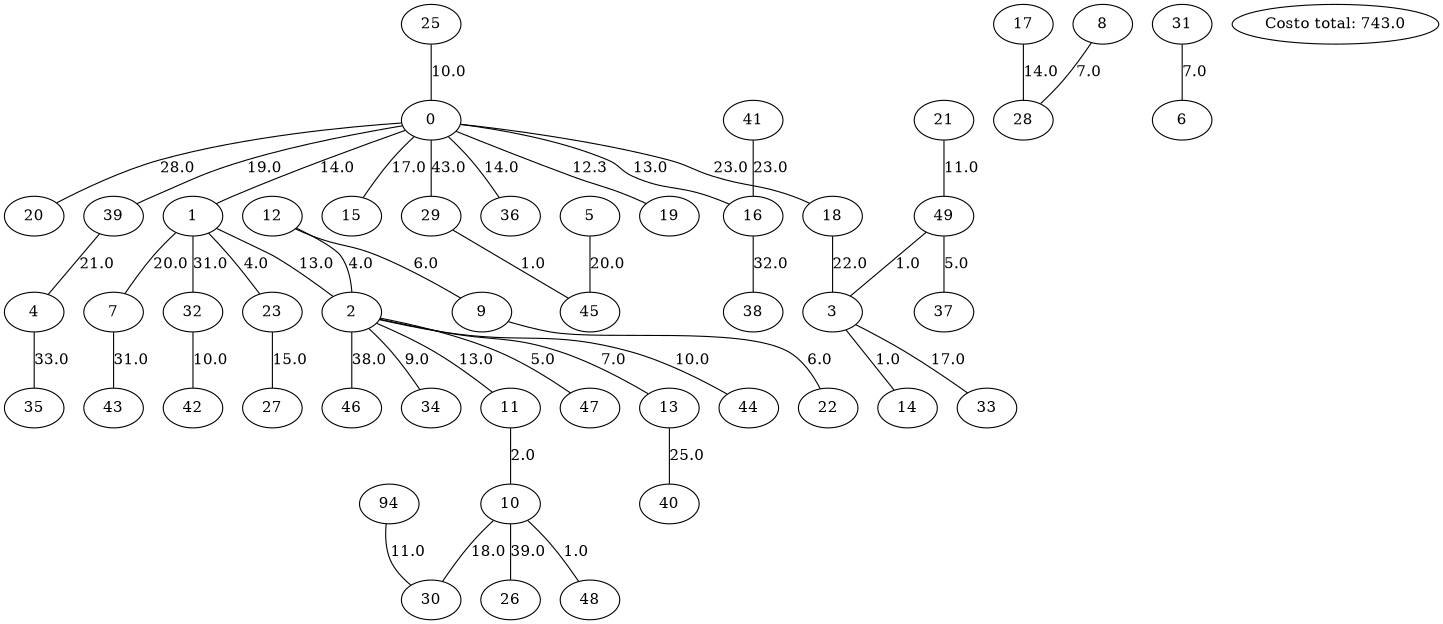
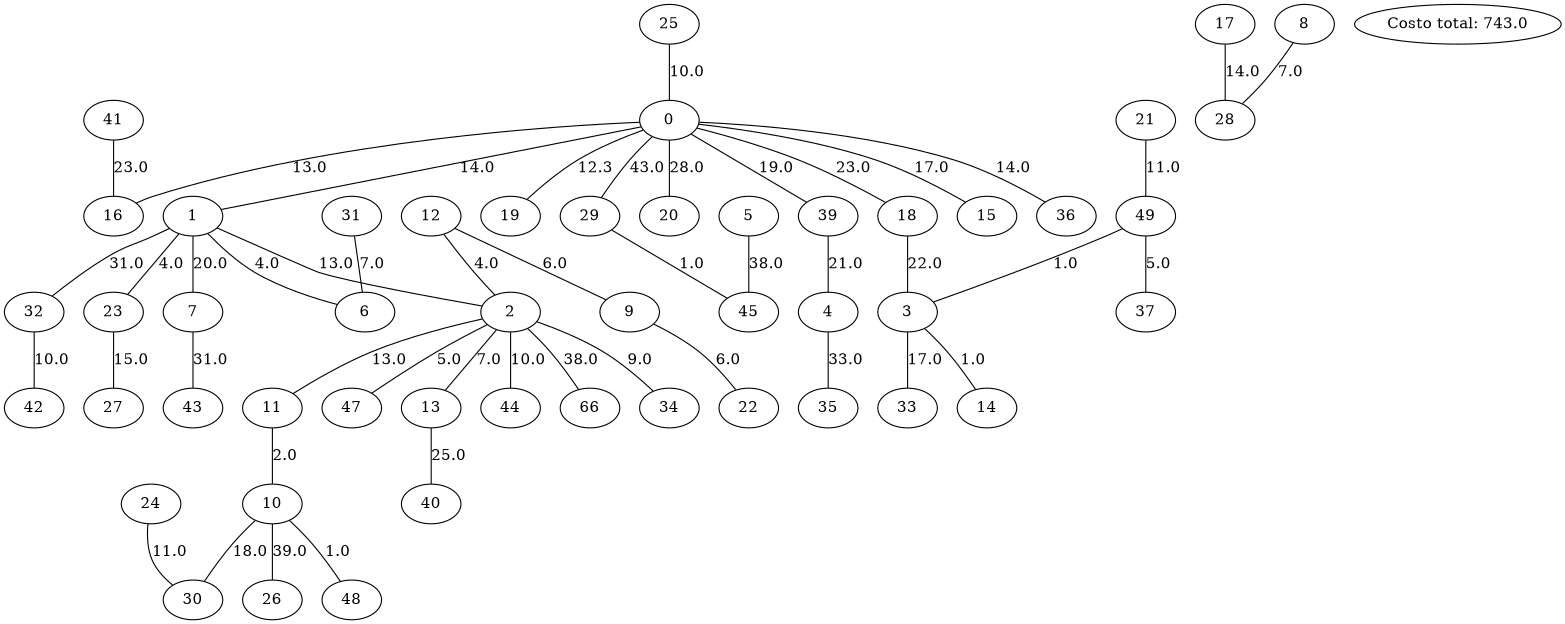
  strict graph {
    edge [weight=1.0]
    25
    0
    16
    36
    1
    19
    29
    20
    18
    39
    15
-   38
    17
    28
    2
    6
    32
    23
    7
    45
    3
    4
    n23 [label="Costo total: 743.0"]
    41
    34
    11
    47
    13
    44
-   46
+   46 [label=66]
    42
    27
    43
    14
    33
    35
    5
    21
    49
    37
    12
    9
    22
    10
    40
    30
    26
    48
    31
-   24 [label=94]
+   24
    8
    25 -- 0 [label=10.0 weight=10.0]
    0 -- 16 [label=13.0 weight=13.0]
    0 -- 36 [label=14.0 weight=14.0]
    0 -- 1 [label=14.0 weight=14.0]
    0 -- 19 [label=12.3 weight=12.0]
    0 -- 29 [label=43.0 weight=43.0]
    0 -- 20 [label=28.0 weight=28.0]
    0 -- 18 [label=23.0 weight=23.0]
    0 -- 39 [label=19.0 weight=19.0]
    0 -- 15 [label=17.0 weight=17.0]
-   16 -- 38 [label=32.0 weight=32.0]
    1 -- 2 [label=13.0 weight=13.0]
+   1 -- 6 [label=4.0 weight=4.0]
    1 -- 32 [label=31.0 weight=31.0]
    1 -- 23 [label=4.0 weight=4.0]
    1 -- 7 [label=20.0 weight=20.0]
    29 -- 45 [label=1.0]
    18 -- 3 [label=22.0 weight=22.0]
    39 -- 4 [label=21.0 weight=21.0]
    17 -- 28 [label=14.0 weight=14.0]
    2 -- 34 [label=9.0 weight=9.0]
    2 -- 11 [label=13.0 weight=13.0]
    2 -- 47 [label=5.0 weight=5.0]
    2 -- 13 [label=7.0 weight=7.0]
    2 -- 44 [label=10.0 weight=10.0]
    2 -- 46 [label=38.0 weight=38.0]
    32 -- 42 [label=10.0 weight=10.0]
    23 -- 27 [label=15.0 weight=15.0]
    7 -- 43 [label=31.0 weight=31.0]
    3 -- 14 [label=1.0]
    3 -- 33 [label=17.0 weight=17.0]
    4 -- 35 [label=33.0 weight=33.0]
    41 -- 16 [label=23.0 weight=23.0]
    11 -- 10 [label=2.0 weight=2.0]
    13 -- 40 [label=25.0 weight=25.0]
-   5 -- 45 [label=20.0 weight=20.0]
+   5 -- 45 [label=38.0 weight=20.0]
    21 -- 49 [label=11.0 weight=11.0]
    49 -- 3 [label=1.0]
    49 -- 37 [label=5.0 weight=5.0]
    12 -- 2 [label=4.0 weight=4.0]
    12 -- 9 [label=6.0 weight=6.0]
    9 -- 22 [label=6.0 weight=6.0]
    10 -- 30 [label=18.0 weight=18.0]
    10 -- 26 [label=39.0 weight=39.0]
    10 -- 48 [label=1.0]
    31 -- 6 [label=7.0 weight=7.0]
    24 -- 30 [label=11.0 weight=11.0]
    8 -- 28 [label=7.0 weight=7.0]
  }
